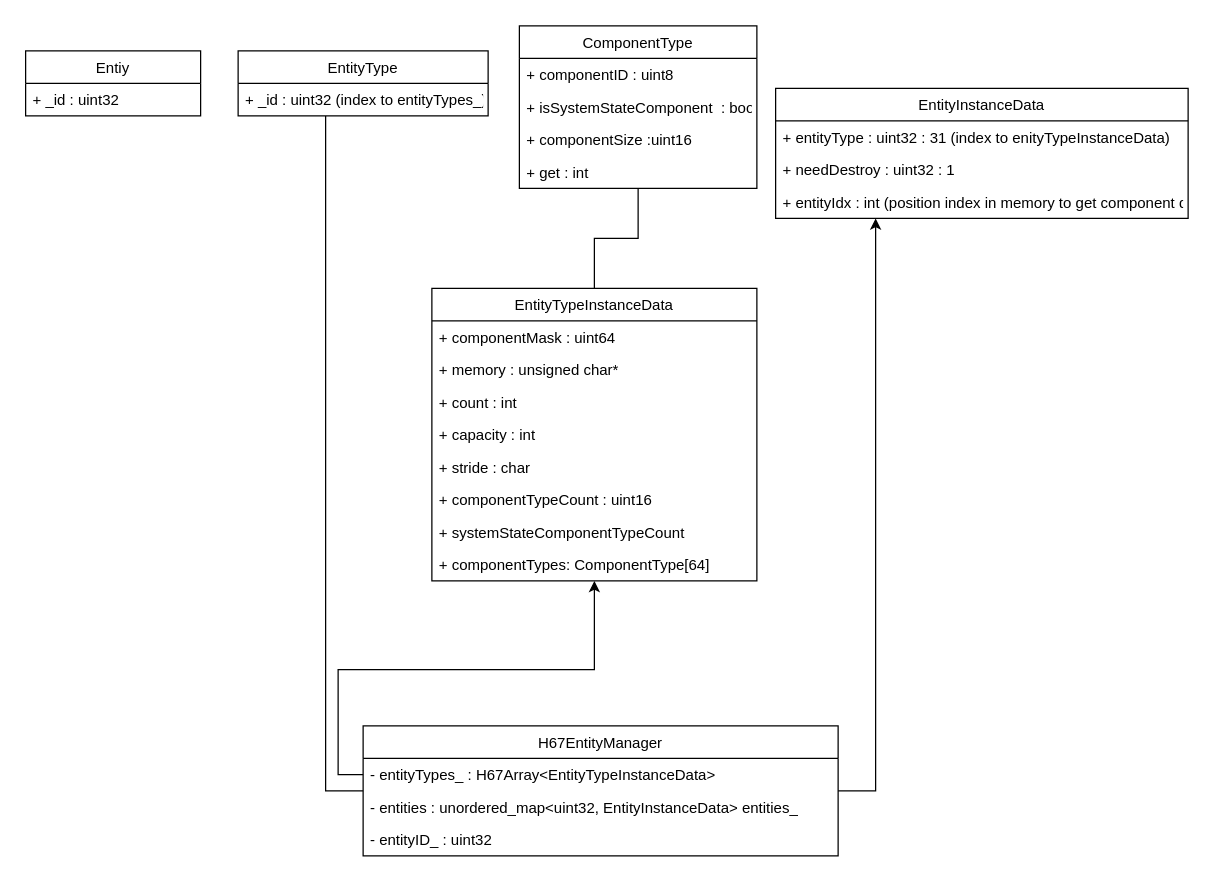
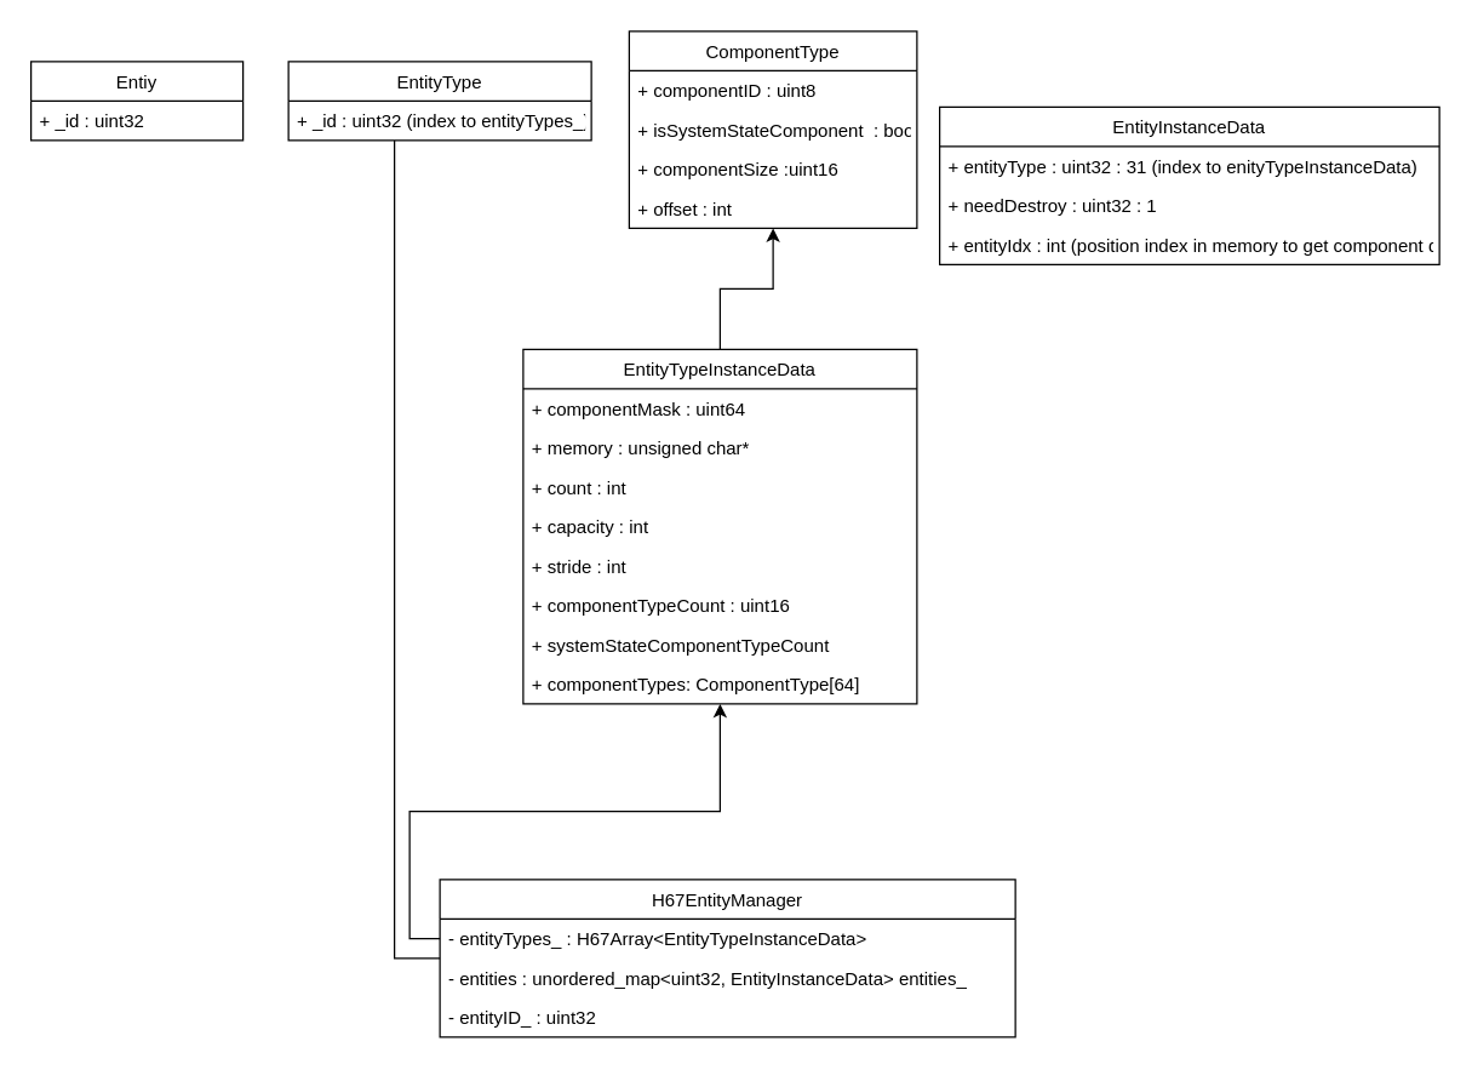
  <mxCell id="0" />
  <mxCell id="1" parent="0" />
  <mxCell id="2" value="Entiy" style="swimlane;fontStyle=0;childLayout=stackLayout;horizontal=1;startSize=26;fillColor=none;horizontalStack=0;resizeParent=1;resizeParentMax=0;resizeLast=0;collapsible=1;marginBottom=0;" vertex="1" parent="1"><mxGeometry x="20" y="40" width="140" height="52" as="geometry" /></mxCell>
  <mxCell id="3" value="+ _id : uint32" style="text;strokeColor=none;fillColor=none;align=left;verticalAlign=top;spacingLeft=4;spacingRight=4;overflow=hidden;rotatable=0;points=[[0,0.5],[1,0.5]];portConstraint=eastwest;" vertex="1" parent="2"><mxGeometry y="26" width="140" height="26" as="geometry" /></mxCell>
  <mxCell id="4" value="EntityType" style="swimlane;fontStyle=0;childLayout=stackLayout;horizontal=1;startSize=26;fillColor=none;horizontalStack=0;resizeParent=1;resizeParentMax=0;resizeLast=0;collapsible=1;marginBottom=0;" vertex="1" parent="1"><mxGeometry x="190" y="40" width="200" height="52" as="geometry" /></mxCell>
  <mxCell id="5" value="+ _id : uint32 (index to entityTypes_)" style="text;strokeColor=none;fillColor=none;align=left;verticalAlign=top;spacingLeft=4;spacingRight=4;overflow=hidden;rotatable=0;points=[[0,0.5],[1,0.5]];portConstraint=eastwest;" vertex="1" parent="4"><mxGeometry y="26" width="200" height="26" as="geometry" /></mxCell>
  <mxCell id="6" value="ComponentType" style="swimlane;fontStyle=0;childLayout=stackLayout;horizontal=1;startSize=26;fillColor=none;horizontalStack=0;resizeParent=1;resizeParentMax=0;resizeLast=0;collapsible=1;marginBottom=0;" vertex="1" parent="1"><mxGeometry x="415" y="20" width="190" height="130" as="geometry" /></mxCell>
  <mxCell id="7" value="+ componentID : uint8" style="text;strokeColor=none;fillColor=none;align=left;verticalAlign=top;spacingLeft=4;spacingRight=4;overflow=hidden;rotatable=0;points=[[0,0.5],[1,0.5]];portConstraint=eastwest;" vertex="1" parent="6"><mxGeometry y="26" width="190" height="26" as="geometry" /></mxCell>
  <mxCell id="8" value="+ isSystemStateComponent  : bool" style="text;strokeColor=none;fillColor=none;align=left;verticalAlign=top;spacingLeft=4;spacingRight=4;overflow=hidden;rotatable=0;points=[[0,0.5],[1,0.5]];portConstraint=eastwest;" vertex="1" parent="6"><mxGeometry y="52" width="190" height="26" as="geometry" /></mxCell>
  <mxCell id="9" value="+ componentSize :uint16" style="text;strokeColor=none;fillColor=none;align=left;verticalAlign=top;spacingLeft=4;spacingRight=4;overflow=hidden;rotatable=0;points=[[0,0.5],[1,0.5]];portConstraint=eastwest;" vertex="1" parent="6"><mxGeometry y="78" width="190" height="26" as="geometry" /></mxCell>
- <mxCell id="10" value="+ get : int" style="text;strokeColor=none;fillColor=none;align=left;verticalAlign=top;spacingLeft=4;spacingRight=4;overflow=hidden;rotatable=0;points=[[0,0.5],[1,0.5]];portConstraint=eastwest;" vertex="1" parent="6"><mxGeometry y="104" width="190" height="26" as="geometry" /></mxCell>
- <mxCell id="11" style="edgeStyle=orthogonalEdgeStyle;rounded=0;orthogonalLoop=1;jettySize=auto;html=1;endArrow=none;" edge="1" parent="1" source="12" target="6"><mxGeometry relative="1" as="geometry" /></mxCell>
+ <mxCell id="10" value="+ offset : int" style="text;strokeColor=none;fillColor=none;align=left;verticalAlign=top;spacingLeft=4;spacingRight=4;overflow=hidden;rotatable=0;points=[[0,0.5],[1,0.5]];portConstraint=eastwest;" vertex="1" parent="6"><mxGeometry y="104" width="190" height="26" as="geometry" /></mxCell>
+ <mxCell id="11" style="edgeStyle=orthogonalEdgeStyle;rounded=0;orthogonalLoop=1;jettySize=auto;html=1;" edge="1" parent="1" source="12" target="6"><mxGeometry relative="1" as="geometry" /></mxCell>
  <mxCell id="12" value="EntityTypeInstanceData" style="swimlane;fontStyle=0;childLayout=stackLayout;horizontal=1;startSize=26;fillColor=none;horizontalStack=0;resizeParent=1;resizeParentMax=0;resizeLast=0;collapsible=1;marginBottom=0;" vertex="1" parent="1"><mxGeometry x="345" y="230" width="260" height="234" as="geometry" /></mxCell>
  <mxCell id="13" value="+ componentMask : uint64" style="text;strokeColor=none;fillColor=none;align=left;verticalAlign=top;spacingLeft=4;spacingRight=4;overflow=hidden;rotatable=0;points=[[0,0.5],[1,0.5]];portConstraint=eastwest;" vertex="1" parent="12"><mxGeometry y="26" width="260" height="26" as="geometry" /></mxCell>
  <mxCell id="14" value="+ memory : unsigned char*" style="text;strokeColor=none;fillColor=none;align=left;verticalAlign=top;spacingLeft=4;spacingRight=4;overflow=hidden;rotatable=0;points=[[0,0.5],[1,0.5]];portConstraint=eastwest;" vertex="1" parent="12"><mxGeometry y="52" width="260" height="26" as="geometry" /></mxCell>
  <mxCell id="15" value="+ count : int" style="text;strokeColor=none;fillColor=none;align=left;verticalAlign=top;spacingLeft=4;spacingRight=4;overflow=hidden;rotatable=0;points=[[0,0.5],[1,0.5]];portConstraint=eastwest;" vertex="1" parent="12"><mxGeometry y="78" width="260" height="26" as="geometry" /></mxCell>
  <mxCell id="16" value="+ capacity : int" style="text;strokeColor=none;fillColor=none;align=left;verticalAlign=top;spacingLeft=4;spacingRight=4;overflow=hidden;rotatable=0;points=[[0,0.5],[1,0.5]];portConstraint=eastwest;" vertex="1" parent="12"><mxGeometry y="104" width="260" height="26" as="geometry" /></mxCell>
- <mxCell id="17" value="+ stride : char" style="text;strokeColor=none;fillColor=none;align=left;verticalAlign=top;spacingLeft=4;spacingRight=4;overflow=hidden;rotatable=0;points=[[0,0.5],[1,0.5]];portConstraint=eastwest;" vertex="1" parent="12"><mxGeometry y="130" width="260" height="26" as="geometry" /></mxCell>
+ <mxCell id="17" value="+ stride : int" style="text;strokeColor=none;fillColor=none;align=left;verticalAlign=top;spacingLeft=4;spacingRight=4;overflow=hidden;rotatable=0;points=[[0,0.5],[1,0.5]];portConstraint=eastwest;" vertex="1" parent="12"><mxGeometry y="130" width="260" height="26" as="geometry" /></mxCell>
  <mxCell id="18" value="+ componentTypeCount : uint16" style="text;strokeColor=none;fillColor=none;align=left;verticalAlign=top;spacingLeft=4;spacingRight=4;overflow=hidden;rotatable=0;points=[[0,0.5],[1,0.5]];portConstraint=eastwest;" vertex="1" parent="12"><mxGeometry y="156" width="260" height="26" as="geometry" /></mxCell>
  <mxCell id="19" value="+ systemStateComponentTypeCount" style="text;strokeColor=none;fillColor=none;align=left;verticalAlign=top;spacingLeft=4;spacingRight=4;overflow=hidden;rotatable=0;points=[[0,0.5],[1,0.5]];portConstraint=eastwest;" vertex="1" parent="12"><mxGeometry y="182" width="260" height="26" as="geometry" /></mxCell>
  <mxCell id="20" value="+ componentTypes: ComponentType[64]" style="text;strokeColor=none;fillColor=none;align=left;verticalAlign=top;spacingLeft=4;spacingRight=4;overflow=hidden;rotatable=0;points=[[0,0.5],[1,0.5]];portConstraint=eastwest;" vertex="1" parent="12"><mxGeometry y="208" width="260" height="26" as="geometry" /></mxCell>
  <mxCell id="21" value="EntityInstanceData" style="swimlane;fontStyle=0;childLayout=stackLayout;horizontal=1;startSize=26;fillColor=none;horizontalStack=0;resizeParent=1;resizeParentMax=0;resizeLast=0;collapsible=1;marginBottom=0;" vertex="1" parent="1"><mxGeometry x="620" y="70" width="330" height="104" as="geometry" /></mxCell>
  <mxCell id="22" value="+ entityType : uint32 : 31 (index to enityTypeInstanceData)" style="text;strokeColor=none;fillColor=none;align=left;verticalAlign=top;spacingLeft=4;spacingRight=4;overflow=hidden;rotatable=0;points=[[0,0.5],[1,0.5]];portConstraint=eastwest;" vertex="1" parent="21"><mxGeometry y="26" width="330" height="26" as="geometry" /></mxCell>
  <mxCell id="23" value="+ needDestroy : uint32 : 1" style="text;strokeColor=none;fillColor=none;align=left;verticalAlign=top;spacingLeft=4;spacingRight=4;overflow=hidden;rotatable=0;points=[[0,0.5],[1,0.5]];portConstraint=eastwest;" vertex="1" parent="21"><mxGeometry y="52" width="330" height="26" as="geometry" /></mxCell>
  <mxCell id="24" value="+ entityIdx : int (position index in memory to get component data) " style="text;strokeColor=none;fillColor=none;align=left;verticalAlign=top;spacingLeft=4;spacingRight=4;overflow=hidden;rotatable=0;points=[[0,0.5],[1,0.5]];portConstraint=eastwest;" vertex="1" parent="21"><mxGeometry y="78" width="330" height="26" as="geometry" /></mxCell>
  <mxCell id="25" style="edgeStyle=orthogonalEdgeStyle;rounded=0;orthogonalLoop=1;jettySize=auto;html=1;endArrow=none;" edge="1" parent="1" source="27" target="4"><mxGeometry relative="1" as="geometry"><Array as="points"><mxPoint x="260" y="632" /></Array></mxGeometry></mxCell>
- <mxCell id="26" style="edgeStyle=orthogonalEdgeStyle;rounded=0;orthogonalLoop=1;jettySize=auto;html=1;" edge="1" parent="1" source="27" target="21"><mxGeometry relative="1" as="geometry"><Array as="points"><mxPoint x="700" y="632" /></Array></mxGeometry></mxCell>
  <mxCell id="27" value="H67EntityManager" style="swimlane;fontStyle=0;childLayout=stackLayout;horizontal=1;startSize=26;fillColor=none;horizontalStack=0;resizeParent=1;resizeParentMax=0;resizeLast=0;collapsible=1;marginBottom=0;" vertex="1" parent="1"><mxGeometry x="290" y="580" width="380" height="104" as="geometry" /></mxCell>
  <mxCell id="28" value="- entityTypes_ : H67Array&lt;EntityTypeInstanceData&gt;" style="text;strokeColor=none;fillColor=none;align=left;verticalAlign=top;spacingLeft=4;spacingRight=4;overflow=hidden;rotatable=0;points=[[0,0.5],[1,0.5]];portConstraint=eastwest;" vertex="1" parent="27"><mxGeometry y="26" width="380" height="26" as="geometry" /></mxCell>
  <mxCell id="29" value="- entities : unordered_map&lt;uint32, EntityInstanceData&gt; entities_" style="text;strokeColor=none;fillColor=none;align=left;verticalAlign=top;spacingLeft=4;spacingRight=4;overflow=hidden;rotatable=0;points=[[0,0.5],[1,0.5]];portConstraint=eastwest;" vertex="1" parent="27"><mxGeometry y="52" width="380" height="26" as="geometry" /></mxCell>
  <mxCell id="30" value="- entityID_ : uint32" style="text;strokeColor=none;fillColor=none;align=left;verticalAlign=top;spacingLeft=4;spacingRight=4;overflow=hidden;rotatable=0;points=[[0,0.5],[1,0.5]];portConstraint=eastwest;" vertex="1" parent="27"><mxGeometry y="78" width="380" height="26" as="geometry" /></mxCell>
  <mxCell id="31" style="edgeStyle=orthogonalEdgeStyle;rounded=0;orthogonalLoop=1;jettySize=auto;html=1;" edge="1" parent="1" source="28" target="12"><mxGeometry relative="1" as="geometry" /></mxCell>
